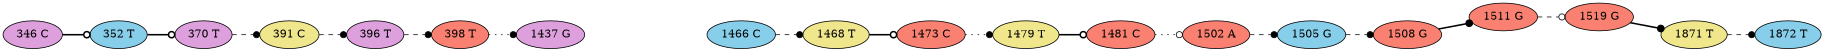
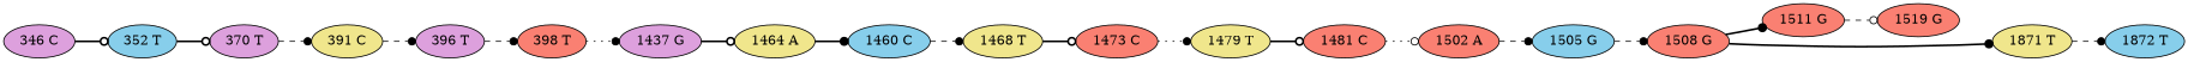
  digraph {
    fontname="DejaVu Serif"
    rankdir=LR
    splines=spline
    node [fillcolor=salmon fontname="DejaVu Serif" style=filled]
    edge [arrowhead=dot fontname="DejaVu Serif" style=bold]
    n1 [fillcolor=plum label="346 C"]
    n2 [fillcolor=skyblue label="352 T"]
    n3 [fillcolor=plum label="370 T"]
    n4 [fillcolor=khaki label="391 C"]
    n5 [fillcolor=plum label="396 T"]
    n6 [label="398 T"]
    n7 [fillcolor=plum label="1437 G"]
-   n9 [fillcolor=skyblue label="1466 C"]
+   n8 [fillcolor=khaki label="1464 A"]
+   n9 [fillcolor=skyblue label="1460 C"]
    n10 [fillcolor=khaki label="1468 T"]
    n11 [label="1473 C"]
    n12 [fillcolor=khaki label="1479 T"]
    n13 [label="1481 C"]
    n14 [label="1502 A"]
    n15 [fillcolor=skyblue label="1505 G"]
    n16 [label="1508 G"]
    n17 [label="1511 G"]
    n18 [label="1519 G"]
    n19 [fillcolor=khaki label="1871 T"]
    n20 [fillcolor=skyblue label="1872 T"]
    n1 -> n2 [arrowhead=odot]
    n2 -> n3 [arrowhead=odot]
    n3 -> n4 [style=dashed]
    n4 -> n5 [style=dashed]
    n5 -> n6 [style=dashed]
    n6 -> n7 [style=dotted]
+   n7 -> n8 [arrowhead=odot]
+   n8 -> n9
    n9 -> n10 [style=dashed]
    n10 -> n11 [arrowhead=odot]
    n11 -> n12 [style=dotted]
    n12 -> n13 [arrowhead=odot]
    n13 -> n14 [arrowhead=odot style=dotted]
    n14 -> n15 [style=dashed]
    n15 -> n16 [style=dashed]
    n16 -> n17
    n17 -> n18 [arrowhead=odot style=dashed]
-   n18 -> n19
+   n16 -> n19
    n19 -> n20 [style=dashed]
  }
